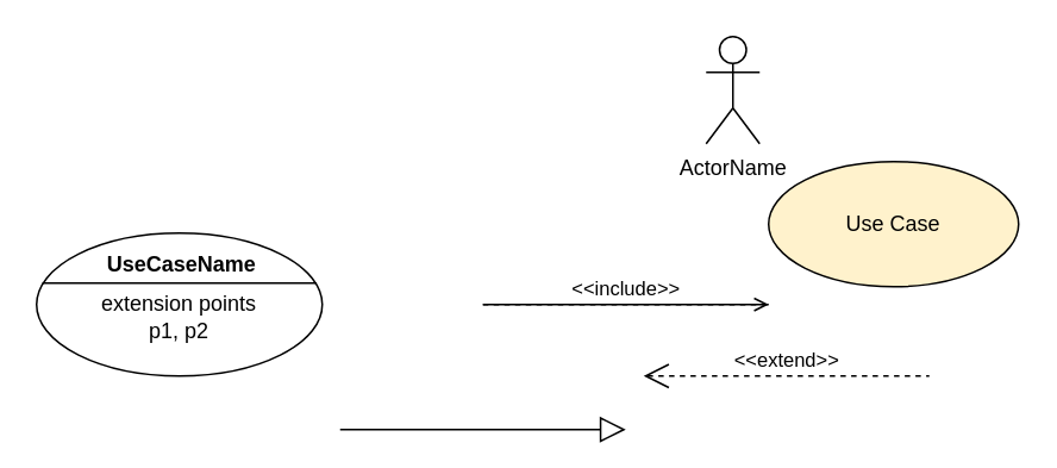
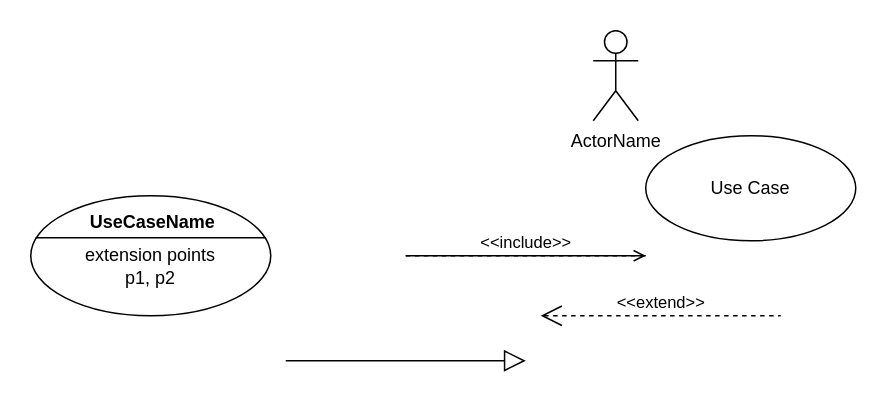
  <mxCell id="0" />
  <mxCell id="1" parent="0" />
- <mxCell id="2" value="Use Case" style="ellipse;whiteSpace=wrap;html=1;fillColor=#fff2cc;" vertex="1" parent="1"><mxGeometry x="430" y="90" width="140" height="70" as="geometry" /></mxCell>
+ <mxCell id="2" value="Use Case" style="ellipse;whiteSpace=wrap;html=1;" vertex="1" parent="1"><mxGeometry x="430" y="90" width="140" height="70" as="geometry" /></mxCell>
  <mxCell id="3" value="&#10;extension points&#10;p1, p2" style="html=1;shape=mxgraph.sysml.useCaseExtPt;whiteSpace=wrap;align=center;" vertex="1" parent="1"><mxGeometry x="20" y="130" width="160" height="80" as="geometry" /></mxCell>
  <mxCell id="4" value="UseCaseName" style="resizable=0;html=1;verticalAlign=middle;align=center;labelBackgroundColor=none;fontStyle=1;" connectable="0" vertex="1" parent="3"><mxGeometry x="80" y="17" as="geometry" /></mxCell>
  <mxCell id="5" value="ActorName" style="shape=umlActor;html=1;verticalLabelPosition=bottom;verticalAlign=top;align=center;" vertex="1" parent="1"><mxGeometry x="395" y="20" width="30" height="60" as="geometry" /></mxCell>
  <mxCell id="6" value="" style="edgeStyle=none;html=1;endArrow=none;verticalAlign=bottom;rounded=0;" edge="1" parent="1"><mxGeometry width="160" relative="1" as="geometry"><mxPoint x="270" y="170" as="sourcePoint" /><mxPoint x="430" y="170" as="targetPoint" /></mxGeometry></mxCell>
  <mxCell id="7" value="&amp;lt;&amp;lt;include&amp;gt;&amp;gt;" style="edgeStyle=none;html=1;endArrow=open;verticalAlign=bottom;dashed=1;labelBackgroundColor=none;rounded=0;" edge="1" parent="1"><mxGeometry width="160" relative="1" as="geometry"><mxPoint x="270" y="170" as="sourcePoint" /><mxPoint x="430" y="170" as="targetPoint" /></mxGeometry></mxCell>
  <mxCell id="8" value="&amp;lt;&amp;lt;extend&amp;gt;&amp;gt;" style="edgeStyle=none;html=1;startArrow=open;endArrow=none;startSize=12;verticalAlign=bottom;dashed=1;labelBackgroundColor=none;rounded=0;" edge="1" parent="1"><mxGeometry width="160" relative="1" as="geometry"><mxPoint x="360" y="210" as="sourcePoint" /><mxPoint x="520" y="210" as="targetPoint" /></mxGeometry></mxCell>
  <mxCell id="9" value="" style="edgeStyle=none;html=1;endArrow=block;endFill=0;endSize=12;verticalAlign=bottom;rounded=0;" edge="1" parent="1"><mxGeometry width="160" relative="1" as="geometry"><mxPoint x="190" y="240" as="sourcePoint" /><mxPoint x="350" y="240" as="targetPoint" /></mxGeometry></mxCell>
